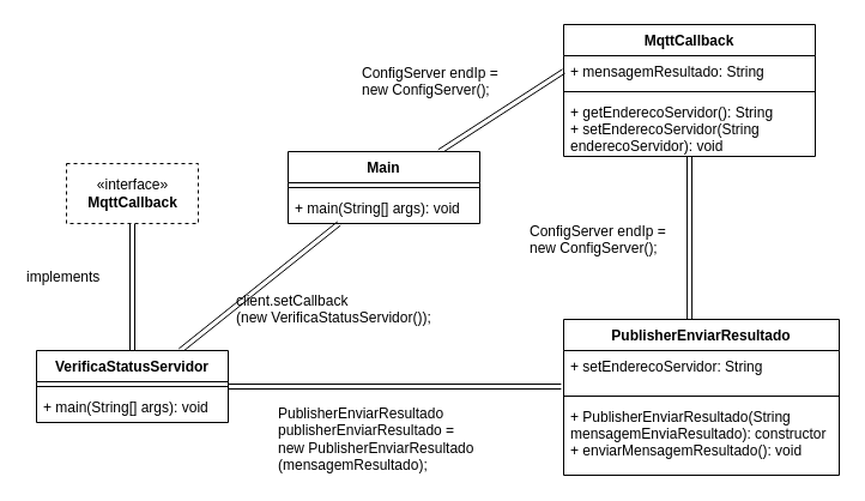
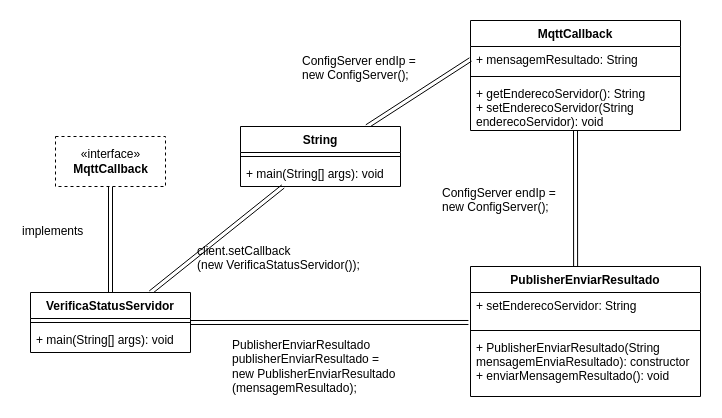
  <mxCell id="0" />
  <mxCell id="1" parent="0" />
  <mxCell id="2" style="edgeStyle=none;shape=link;rounded=0;orthogonalLoop=1;jettySize=auto;html=1;entryX=0;entryY=0.5;entryDx=0;entryDy=0;" edge="1" parent="1" source="4" target="9"><mxGeometry relative="1" as="geometry" /></mxCell>
  <mxCell id="3" style="edgeStyle=none;shape=link;rounded=0;orthogonalLoop=1;jettySize=auto;html=1;entryX=0.75;entryY=0;entryDx=0;entryDy=0;" edge="1" parent="1" source="4" target="19"><mxGeometry relative="1" as="geometry" /></mxCell>
- <mxCell id="4" value="Main" style="swimlane;fontStyle=1;align=center;verticalAlign=top;childLayout=stackLayout;horizontal=1;startSize=26;horizontalStack=0;resizeParent=1;resizeParentMax=0;resizeLast=0;collapsible=1;marginBottom=0;" vertex="1" parent="1"><mxGeometry x="240" y="126" width="160" height="60" as="geometry" /></mxCell>
+ <mxCell id="4" value="String" style="swimlane;fontStyle=1;align=center;verticalAlign=top;childLayout=stackLayout;horizontal=1;startSize=26;horizontalStack=0;resizeParent=1;resizeParentMax=0;resizeLast=0;collapsible=1;marginBottom=0;" vertex="1" parent="1"><mxGeometry x="240" y="126" width="160" height="60" as="geometry" /></mxCell>
  <mxCell id="5" value="" style="line;strokeWidth=1;fillColor=none;align=left;verticalAlign=middle;spacingTop=-1;spacingLeft=3;spacingRight=3;rotatable=0;labelPosition=right;points=[];portConstraint=eastwest;" vertex="1" parent="4"><mxGeometry y="26" width="160" height="8" as="geometry" /></mxCell>
  <mxCell id="6" value="+ main(String[] args): void" style="text;strokeColor=none;fillColor=none;align=left;verticalAlign=top;spacingLeft=4;spacingRight=4;overflow=hidden;rotatable=0;points=[[0,0.5],[1,0.5]];portConstraint=eastwest;" vertex="1" parent="4"><mxGeometry y="34" width="160" height="26" as="geometry" /></mxCell>
  <mxCell id="7" style="edgeStyle=none;shape=link;rounded=0;orthogonalLoop=1;jettySize=auto;html=1;entryX=0.457;entryY=0.015;entryDx=0;entryDy=0;entryPerimeter=0;" edge="1" parent="1" source="8" target="13"><mxGeometry relative="1" as="geometry" /></mxCell>
  <mxCell id="8" value="MqttCallback" style="swimlane;fontStyle=1;align=center;verticalAlign=top;childLayout=stackLayout;horizontal=1;startSize=26;horizontalStack=0;resizeParent=1;resizeParentMax=0;resizeLast=0;collapsible=1;marginBottom=0;" vertex="1" parent="1"><mxGeometry x="470" y="20" width="210" height="110" as="geometry" /></mxCell>
  <mxCell id="9" value="+ mensagemResultado: String" style="text;strokeColor=none;fillColor=none;align=left;verticalAlign=top;spacingLeft=4;spacingRight=4;overflow=hidden;rotatable=0;points=[[0,0.5],[1,0.5]];portConstraint=eastwest;" vertex="1" parent="8"><mxGeometry y="26" width="210" height="26" as="geometry" /></mxCell>
  <mxCell id="10" value="" style="line;strokeWidth=1;fillColor=none;align=left;verticalAlign=middle;spacingTop=-1;spacingLeft=3;spacingRight=3;rotatable=0;labelPosition=right;points=[];portConstraint=eastwest;" vertex="1" parent="8"><mxGeometry y="52" width="210" height="8" as="geometry" /></mxCell>
  <mxCell id="11" value="+ getEnderecoServidor(): String&#10;+ setEnderecoServidor(String &#10;enderecoServidor): void" style="text;strokeColor=none;fillColor=none;align=left;verticalAlign=top;spacingLeft=4;spacingRight=4;overflow=hidden;rotatable=0;points=[[0,0.5],[1,0.5]];portConstraint=eastwest;" vertex="1" parent="8"><mxGeometry y="60" width="210" height="50" as="geometry" /></mxCell>
  <mxCell id="12" value="ConfigServer endIp = &lt;br&gt;new ConfigServer();" style="text;html=1;resizable=0;points=[];autosize=1;align=left;verticalAlign=top;spacingTop=-4;" vertex="1" parent="1"><mxGeometry x="300" y="51" width="130" height="30" as="geometry" /></mxCell>
  <mxCell id="13" value="PublisherEnviarResultado" style="swimlane;fontStyle=1;align=center;verticalAlign=top;childLayout=stackLayout;horizontal=1;startSize=26;horizontalStack=0;resizeParent=1;resizeParentMax=0;resizeLast=0;collapsible=1;marginBottom=0;" vertex="1" parent="1"><mxGeometry x="470" y="266" width="230" height="130" as="geometry" /></mxCell>
  <mxCell id="14" value="+ setEnderecoServidor: String" style="text;strokeColor=none;fillColor=none;align=left;verticalAlign=top;spacingLeft=4;spacingRight=4;overflow=hidden;rotatable=0;points=[[0,0.5],[1,0.5]];portConstraint=eastwest;" vertex="1" parent="13"><mxGeometry y="26" width="230" height="34" as="geometry" /></mxCell>
  <mxCell id="15" value="" style="line;strokeWidth=1;fillColor=none;align=left;verticalAlign=middle;spacingTop=-1;spacingLeft=3;spacingRight=3;rotatable=0;labelPosition=right;points=[];portConstraint=eastwest;" vertex="1" parent="13"><mxGeometry y="60" width="230" height="8" as="geometry" /></mxCell>
  <mxCell id="16" value="+ PublisherEnviarResultado(String &#10;mensagemEnviaResultado): constructor&#10;+ enviarMensagemResultado(): void" style="text;strokeColor=none;fillColor=none;align=left;verticalAlign=top;spacingLeft=4;spacingRight=4;overflow=hidden;rotatable=0;points=[[0,0.5],[1,0.5]];portConstraint=eastwest;" vertex="1" parent="13"><mxGeometry y="68" width="230" height="62" as="geometry" /></mxCell>
  <mxCell id="17" value="ConfigServer endIp = &lt;br&gt;new ConfigServer();" style="text;html=1;resizable=0;points=[];autosize=1;align=left;verticalAlign=top;spacingTop=-4;" vertex="1" parent="1"><mxGeometry x="440" y="183" width="130" height="30" as="geometry" /></mxCell>
  <mxCell id="18" style="edgeStyle=none;shape=link;rounded=0;orthogonalLoop=1;jettySize=auto;html=1;entryX=-0.009;entryY=0.882;entryDx=0;entryDy=0;entryPerimeter=0;" edge="1" parent="1" source="19" target="14"><mxGeometry relative="1" as="geometry" /></mxCell>
  <mxCell id="19" value="VerificaStatusServidor" style="swimlane;fontStyle=1;align=center;verticalAlign=top;childLayout=stackLayout;horizontal=1;startSize=26;horizontalStack=0;resizeParent=1;resizeParentMax=0;resizeLast=0;collapsible=1;marginBottom=0;" vertex="1" parent="1"><mxGeometry x="30" y="292" width="160" height="60" as="geometry" /></mxCell>
  <mxCell id="20" value="" style="line;strokeWidth=1;fillColor=none;align=left;verticalAlign=middle;spacingTop=-1;spacingLeft=3;spacingRight=3;rotatable=0;labelPosition=right;points=[];portConstraint=eastwest;" vertex="1" parent="19"><mxGeometry y="26" width="160" height="8" as="geometry" /></mxCell>
  <mxCell id="21" value="+ main(String[] args): void" style="text;strokeColor=none;fillColor=none;align=left;verticalAlign=top;spacingLeft=4;spacingRight=4;overflow=hidden;rotatable=0;points=[[0,0.5],[1,0.5]];portConstraint=eastwest;" vertex="1" parent="19"><mxGeometry y="34" width="160" height="26" as="geometry" /></mxCell>
  <mxCell id="22" value="client.setCallback&lt;br&gt;(new VerificaStatusServidor());" style="text;html=1;resizable=0;points=[];autosize=1;align=left;verticalAlign=top;spacingTop=-4;" vertex="1" parent="1"><mxGeometry x="195" y="241" width="180" height="30" as="geometry" /></mxCell>
  <mxCell id="23" style="edgeStyle=none;shape=link;rounded=0;orthogonalLoop=1;jettySize=auto;html=1;entryX=0.5;entryY=0;entryDx=0;entryDy=0;" edge="1" parent="1" source="24" target="19"><mxGeometry relative="1" as="geometry" /></mxCell>
  <mxCell id="24" value="«interface»&lt;br&gt;&lt;b&gt;MqttCallback&lt;/b&gt;" style="html=1;dashed=1;" vertex="1" parent="1"><mxGeometry x="55" y="136" width="110" height="50" as="geometry" /></mxCell>
  <mxCell id="25" value="implements" style="text;html=1;resizable=0;points=[];autosize=1;align=left;verticalAlign=top;spacingTop=-4;" vertex="1" parent="1"><mxGeometry x="20" y="221" width="80" height="20" as="geometry" /></mxCell>
  <mxCell id="26" value="&lt;div&gt;PublisherEnviarResultado&amp;nbsp;&lt;/div&gt;&lt;div&gt;publisherEnviarResultado =&amp;nbsp;&lt;/div&gt;&lt;div&gt;new PublisherEnviarResultado&lt;/div&gt;&lt;div&gt;(mensagemResultado);&lt;/div&gt;" style="text;html=1;resizable=0;points=[];autosize=1;align=left;verticalAlign=top;spacingTop=-4;" vertex="1" parent="1"><mxGeometry x="230" y="335" width="180" height="60" as="geometry" /></mxCell>
